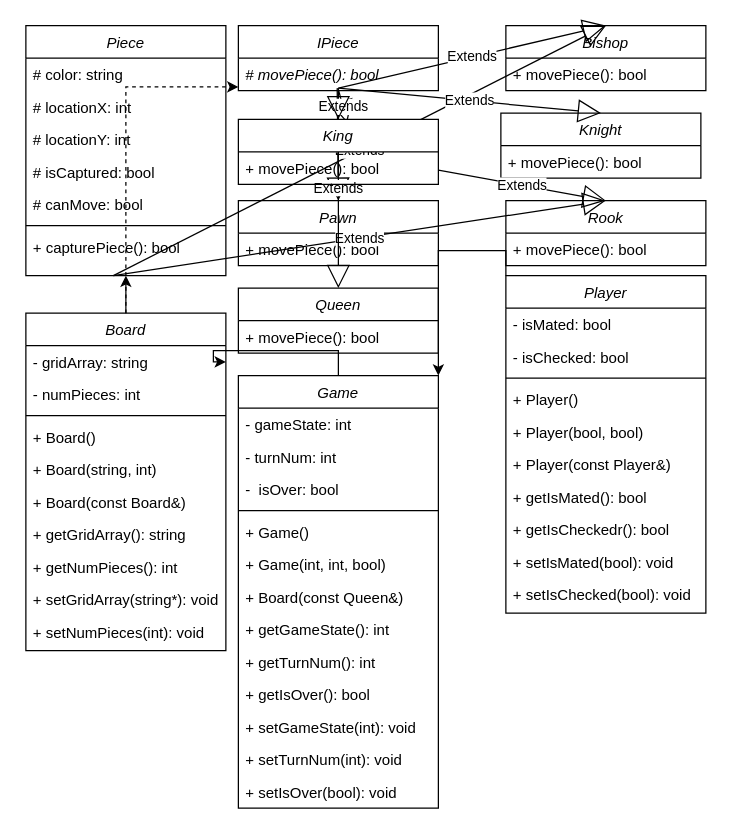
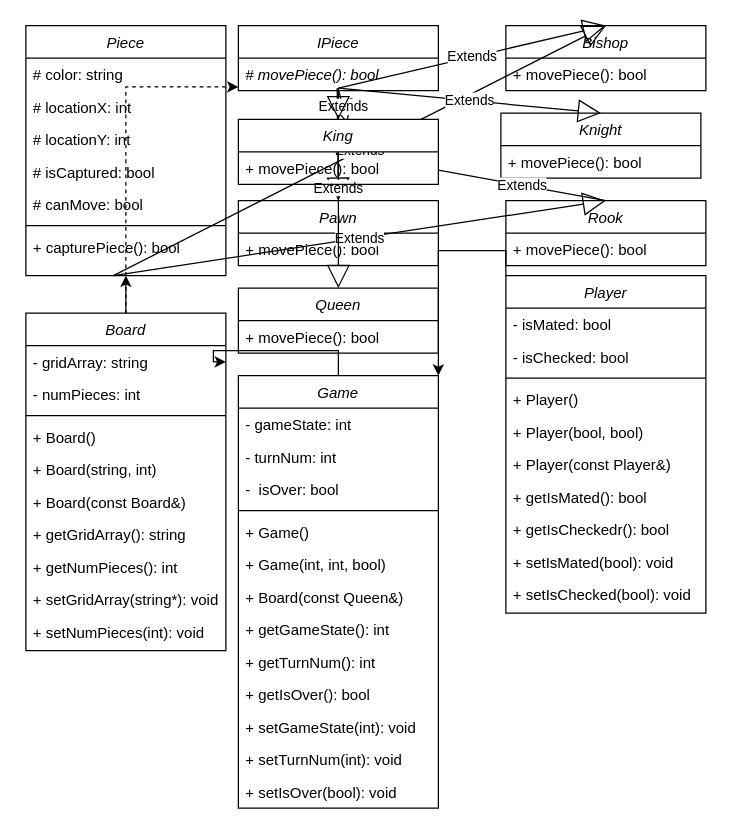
  <mxCell id="0" />
  <mxCell id="1" parent="0" />
  <mxCell id="2" style="edgeStyle=orthogonalEdgeStyle;rounded=0;orthogonalLoop=1;jettySize=auto;html=1;exitX=0.5;exitY=0;exitDx=0;exitDy=0;entryX=0.5;entryY=1;entryDx=0;entryDy=0;" edge="1" parent="1" source="3" target="34"><mxGeometry relative="1" as="geometry" /></mxCell>
  <mxCell id="3" value="Board" style="swimlane;fontStyle=2;align=center;verticalAlign=top;childLayout=stackLayout;horizontal=1;startSize=26;horizontalStack=0;resizeParent=1;resizeLast=0;collapsible=1;marginBottom=0;rounded=0;shadow=0;strokeWidth=1;" parent="1" vertex="1"><mxGeometry x="20" y="250" width="160" height="270" as="geometry"><mxRectangle x="230" y="140" width="160" height="26" as="alternateBounds" /></mxGeometry></mxCell>
  <mxCell id="4" value="- gridArray: string" style="text;align=left;verticalAlign=top;spacingLeft=4;spacingRight=4;overflow=hidden;rotatable=0;points=[[0,0.5],[1,0.5]];portConstraint=eastwest;" parent="3" vertex="1"><mxGeometry y="26" width="160" height="26" as="geometry" /></mxCell>
  <mxCell id="5" value="- numPieces: int" style="text;align=left;verticalAlign=top;spacingLeft=4;spacingRight=4;overflow=hidden;rotatable=0;points=[[0,0.5],[1,0.5]];portConstraint=eastwest;" vertex="1" parent="3"><mxGeometry y="52" width="160" height="26" as="geometry" /></mxCell>
  <mxCell id="6" value="" style="line;html=1;strokeWidth=1;align=left;verticalAlign=middle;spacingTop=-1;spacingLeft=3;spacingRight=3;rotatable=0;labelPosition=right;points=[];portConstraint=eastwest;" vertex="1" parent="3"><mxGeometry y="78" width="160" height="8" as="geometry" /></mxCell>
  <mxCell id="7" value="+ Board()" style="text;align=left;verticalAlign=top;spacingLeft=4;spacingRight=4;overflow=hidden;rotatable=0;points=[[0,0.5],[1,0.5]];portConstraint=eastwest;rounded=0;shadow=0;html=0;" vertex="1" parent="3"><mxGeometry y="86" width="160" height="26" as="geometry" /></mxCell>
  <mxCell id="8" value="+ Board(string, int)" style="text;align=left;verticalAlign=top;spacingLeft=4;spacingRight=4;overflow=hidden;rotatable=0;points=[[0,0.5],[1,0.5]];portConstraint=eastwest;rounded=0;shadow=0;html=0;" vertex="1" parent="3"><mxGeometry y="112" width="160" height="26" as="geometry" /></mxCell>
  <mxCell id="9" value="+ Board(const Board&amp;)" style="text;align=left;verticalAlign=top;spacingLeft=4;spacingRight=4;overflow=hidden;rotatable=0;points=[[0,0.5],[1,0.5]];portConstraint=eastwest;rounded=0;shadow=0;html=0;" vertex="1" parent="3"><mxGeometry y="138" width="160" height="26" as="geometry" /></mxCell>
  <mxCell id="10" value="+ getGridArray(): string" style="text;align=left;verticalAlign=top;spacingLeft=4;spacingRight=4;overflow=hidden;rotatable=0;points=[[0,0.5],[1,0.5]];portConstraint=eastwest;rounded=0;shadow=0;html=0;" vertex="1" parent="3"><mxGeometry y="164" width="160" height="26" as="geometry" /></mxCell>
  <mxCell id="11" value="+ getNumPieces(): int" style="text;align=left;verticalAlign=top;spacingLeft=4;spacingRight=4;overflow=hidden;rotatable=0;points=[[0,0.5],[1,0.5]];portConstraint=eastwest;rounded=0;shadow=0;html=0;" vertex="1" parent="3"><mxGeometry y="190" width="160" height="26" as="geometry" /></mxCell>
  <mxCell id="12" value="+ setGridArray(string*): void" style="text;align=left;verticalAlign=top;spacingLeft=4;spacingRight=4;overflow=hidden;rotatable=0;points=[[0,0.5],[1,0.5]];portConstraint=eastwest;rounded=0;shadow=0;html=0;" vertex="1" parent="3"><mxGeometry y="216" width="160" height="26" as="geometry" /></mxCell>
  <mxCell id="13" value="+ setNumPieces(int): void" style="text;align=left;verticalAlign=top;spacingLeft=4;spacingRight=4;overflow=hidden;rotatable=0;points=[[0,0.5],[1,0.5]];portConstraint=eastwest;rounded=0;shadow=0;html=0;" vertex="1" parent="3"><mxGeometry y="242" width="160" height="26" as="geometry" /></mxCell>
  <mxCell id="14" value="IPiece" style="swimlane;fontStyle=2;align=center;verticalAlign=top;childLayout=stackLayout;horizontal=1;startSize=26;horizontalStack=0;resizeParent=1;resizeLast=0;collapsible=1;marginBottom=0;rounded=0;shadow=0;strokeWidth=1;" vertex="1" parent="1"><mxGeometry x="190" y="20" width="160" height="52" as="geometry"><mxRectangle x="230" y="140" width="160" height="26" as="alternateBounds" /></mxGeometry></mxCell>
  <mxCell id="15" value="# movePiece(): bool" style="text;align=left;verticalAlign=top;spacingLeft=4;spacingRight=4;overflow=hidden;rotatable=0;points=[[0,0.5],[1,0.5]];portConstraint=eastwest;fontStyle=2" vertex="1" parent="14"><mxGeometry y="26" width="160" height="26" as="geometry" /></mxCell>
  <mxCell id="16" value="Pawn" style="swimlane;fontStyle=2;align=center;verticalAlign=top;childLayout=stackLayout;horizontal=1;startSize=26;horizontalStack=0;resizeParent=1;resizeLast=0;collapsible=1;marginBottom=0;rounded=0;shadow=0;strokeWidth=1;" vertex="1" parent="1"><mxGeometry x="190" y="160" width="160" height="52" as="geometry"><mxRectangle x="230" y="140" width="160" height="26" as="alternateBounds" /></mxGeometry></mxCell>
  <mxCell id="17" value="+ movePiece(): bool" style="text;align=left;verticalAlign=top;spacingLeft=4;spacingRight=4;overflow=hidden;rotatable=0;points=[[0,0.5],[1,0.5]];portConstraint=eastwest;fontStyle=0" vertex="1" parent="16"><mxGeometry y="26" width="160" height="26" as="geometry" /></mxCell>
  <mxCell id="18" value="Rook" style="swimlane;fontStyle=2;align=center;verticalAlign=top;childLayout=stackLayout;horizontal=1;startSize=26;horizontalStack=0;resizeParent=1;resizeLast=0;collapsible=1;marginBottom=0;rounded=0;shadow=0;strokeWidth=1;" vertex="1" parent="1"><mxGeometry x="404" y="160" width="160" height="52" as="geometry"><mxRectangle x="230" y="140" width="160" height="26" as="alternateBounds" /></mxGeometry></mxCell>
  <mxCell id="19" value="+ movePiece(): bool" style="text;align=left;verticalAlign=top;spacingLeft=4;spacingRight=4;overflow=hidden;rotatable=0;points=[[0,0.5],[1,0.5]];portConstraint=eastwest;fontStyle=0" vertex="1" parent="18"><mxGeometry y="26" width="160" height="26" as="geometry" /></mxCell>
  <mxCell id="20" value="Knight" style="swimlane;fontStyle=2;align=center;verticalAlign=top;childLayout=stackLayout;horizontal=1;startSize=26;horizontalStack=0;resizeParent=1;resizeLast=0;collapsible=1;marginBottom=0;rounded=0;shadow=0;strokeWidth=1;" vertex="1" parent="1"><mxGeometry x="400" y="90" width="160" height="52" as="geometry"><mxRectangle x="230" y="140" width="160" height="26" as="alternateBounds" /></mxGeometry></mxCell>
  <mxCell id="21" value="+ movePiece(): bool" style="text;align=left;verticalAlign=top;spacingLeft=4;spacingRight=4;overflow=hidden;rotatable=0;points=[[0,0.5],[1,0.5]];portConstraint=eastwest;fontStyle=0" vertex="1" parent="20"><mxGeometry y="26" width="160" height="26" as="geometry" /></mxCell>
  <mxCell id="22" value="Bishop" style="swimlane;fontStyle=2;align=center;verticalAlign=top;childLayout=stackLayout;horizontal=1;startSize=26;horizontalStack=0;resizeParent=1;resizeLast=0;collapsible=1;marginBottom=0;rounded=0;shadow=0;strokeWidth=1;" vertex="1" parent="1"><mxGeometry x="404" y="20" width="160" height="52" as="geometry"><mxRectangle x="230" y="140" width="160" height="26" as="alternateBounds" /></mxGeometry></mxCell>
  <mxCell id="23" value="+ movePiece(): bool" style="text;align=left;verticalAlign=top;spacingLeft=4;spacingRight=4;overflow=hidden;rotatable=0;points=[[0,0.5],[1,0.5]];portConstraint=eastwest;fontStyle=0" vertex="1" parent="22"><mxGeometry y="26" width="160" height="26" as="geometry" /></mxCell>
  <mxCell id="24" value="Queen" style="swimlane;fontStyle=2;align=center;verticalAlign=top;childLayout=stackLayout;horizontal=1;startSize=26;horizontalStack=0;resizeParent=1;resizeLast=0;collapsible=1;marginBottom=0;rounded=0;shadow=0;strokeWidth=1;" vertex="1" parent="1"><mxGeometry x="190" y="230" width="160" height="52" as="geometry"><mxRectangle x="230" y="140" width="160" height="26" as="alternateBounds" /></mxGeometry></mxCell>
  <mxCell id="25" value="+ movePiece(): bool" style="text;align=left;verticalAlign=top;spacingLeft=4;spacingRight=4;overflow=hidden;rotatable=0;points=[[0,0.5],[1,0.5]];portConstraint=eastwest;fontStyle=0" vertex="1" parent="24"><mxGeometry y="26" width="160" height="26" as="geometry" /></mxCell>
  <mxCell id="26" value="Extends" style="endArrow=block;endSize=16;endFill=0;html=1;rounded=0;entryX=0.5;entryY=0;entryDx=0;entryDy=0;" edge="1" parent="1" target="18"><mxGeometry width="160" relative="1" as="geometry"><mxPoint x="90" y="220" as="sourcePoint" /><mxPoint x="100" y="260" as="targetPoint" /></mxGeometry></mxCell>
  <mxCell id="27" value="Extends" style="endArrow=block;endSize=16;endFill=0;html=1;rounded=0;entryX=0.5;entryY=0;entryDx=0;entryDy=0;" edge="1" parent="1" target="22"><mxGeometry width="160" relative="1" as="geometry"><mxPoint x="90" y="220" as="sourcePoint" /><mxPoint x="440" y="270" as="targetPoint" /></mxGeometry></mxCell>
  <mxCell id="28" value="Extends" style="endArrow=block;endSize=16;endFill=0;html=1;rounded=0;exitX=0.494;exitY=0.923;exitDx=0;exitDy=0;exitPerimeter=0;entryX=0.5;entryY=0;entryDx=0;entryDy=0;" edge="1" parent="1" source="15" target="16"><mxGeometry width="160" relative="1" as="geometry"><mxPoint x="100" y="230" as="sourcePoint" /><mxPoint x="90" y="260" as="targetPoint" /></mxGeometry></mxCell>
- <mxCell id="29" value="Extends" style="endArrow=block;endSize=16;endFill=0;html=1;rounded=0;entryX=0.5;entryY=0;entryDx=0;entryDy=0;" edge="1" parent="1" source="43" target="18"><mxGeometry width="160" relative="1" as="geometry"><mxPoint x="270" y="70" as="sourcePoint" /><mxPoint x="100" y="270" as="targetPoint" /></mxGeometry></mxCell>
+ <mxCell id="29" value="Extends" style="endArrow=none;endSize=16;endFill=0;html=1;rounded=0;entryX=0.5;entryY=0;entryDx=0;entryDy=0;" edge="1" parent="1" source="43" target="18"><mxGeometry width="160" relative="1" as="geometry"><mxPoint x="270" y="70" as="sourcePoint" /><mxPoint x="100" y="270" as="targetPoint" /></mxGeometry></mxCell>
  <mxCell id="30" value="Extends" style="endArrow=block;endSize=16;endFill=0;html=1;rounded=0;entryX=0.5;entryY=0;entryDx=0;entryDy=0;" edge="1" parent="1" target="20"><mxGeometry width="160" relative="1" as="geometry"><mxPoint x="270" y="70" as="sourcePoint" /><mxPoint x="270" y="270" as="targetPoint" /></mxGeometry></mxCell>
  <mxCell id="31" value="Extends" style="endArrow=block;endSize=16;endFill=0;html=1;rounded=0;entryX=0.5;entryY=0;entryDx=0;entryDy=0;" edge="1" parent="1" target="22"><mxGeometry width="160" relative="1" as="geometry"><mxPoint x="270" y="70" as="sourcePoint" /><mxPoint x="440" y="270" as="targetPoint" /></mxGeometry></mxCell>
  <mxCell id="32" value="Extends" style="endArrow=block;endSize=16;endFill=0;html=1;rounded=0;entryX=0.5;entryY=0;entryDx=0;entryDy=0;" edge="1" parent="1" target="24"><mxGeometry width="160" relative="1" as="geometry"><mxPoint x="270" y="70" as="sourcePoint" /><mxPoint x="620" y="270" as="targetPoint" /></mxGeometry></mxCell>
  <mxCell id="33" value="Extends" style="endArrow=block;endSize=16;endFill=0;html=1;rounded=0;entryX=0.544;entryY=0.058;entryDx=0;entryDy=0;exitX=0.5;exitY=0.962;exitDx=0;exitDy=0;exitPerimeter=0;entryPerimeter=0;" edge="1" parent="1" source="15" target="43"><mxGeometry width="160" relative="1" as="geometry"><mxPoint x="280" y="80" as="sourcePoint" /><mxPoint x="100" y="340" as="targetPoint" /></mxGeometry></mxCell>
  <mxCell id="34" value="Piece" style="swimlane;fontStyle=2;align=center;verticalAlign=top;childLayout=stackLayout;horizontal=1;startSize=26;horizontalStack=0;resizeParent=1;resizeLast=0;collapsible=1;marginBottom=0;rounded=0;shadow=0;strokeWidth=1;" vertex="1" parent="1"><mxGeometry x="20" y="20" width="160" height="200" as="geometry"><mxRectangle x="230" y="140" width="160" height="26" as="alternateBounds" /></mxGeometry></mxCell>
  <mxCell id="35" value="# color: string" style="text;align=left;verticalAlign=top;spacingLeft=4;spacingRight=4;overflow=hidden;rotatable=0;points=[[0,0.5],[1,0.5]];portConstraint=eastwest;" vertex="1" parent="34"><mxGeometry y="26" width="160" height="26" as="geometry" /></mxCell>
  <mxCell id="36" value="# locationX: int" style="text;align=left;verticalAlign=top;spacingLeft=4;spacingRight=4;overflow=hidden;rotatable=0;points=[[0,0.5],[1,0.5]];portConstraint=eastwest;rounded=0;shadow=0;html=0;" vertex="1" parent="34"><mxGeometry y="52" width="160" height="26" as="geometry" /></mxCell>
  <mxCell id="37" value="# locationY: int" style="text;align=left;verticalAlign=top;spacingLeft=4;spacingRight=4;overflow=hidden;rotatable=0;points=[[0,0.5],[1,0.5]];portConstraint=eastwest;rounded=0;shadow=0;html=0;" vertex="1" parent="34"><mxGeometry y="78" width="160" height="26" as="geometry" /></mxCell>
  <mxCell id="38" value="# isCaptured: bool" style="text;align=left;verticalAlign=top;spacingLeft=4;spacingRight=4;overflow=hidden;rotatable=0;points=[[0,0.5],[1,0.5]];portConstraint=eastwest;rounded=0;shadow=0;html=0;" vertex="1" parent="34"><mxGeometry y="104" width="160" height="26" as="geometry" /></mxCell>
  <mxCell id="39" value="# canMove: bool" style="text;align=left;verticalAlign=top;spacingLeft=4;spacingRight=4;overflow=hidden;rotatable=0;points=[[0,0.5],[1,0.5]];portConstraint=eastwest;rounded=0;shadow=0;html=0;" vertex="1" parent="34"><mxGeometry y="130" width="160" height="26" as="geometry" /></mxCell>
  <mxCell id="40" value="" style="line;html=1;strokeWidth=1;align=left;verticalAlign=middle;spacingTop=-1;spacingLeft=3;spacingRight=3;rotatable=0;labelPosition=right;points=[];portConstraint=eastwest;" vertex="1" parent="34"><mxGeometry y="156" width="160" height="8" as="geometry" /></mxCell>
  <mxCell id="41" value="+ capturePiece(): bool" style="text;align=left;verticalAlign=top;spacingLeft=4;spacingRight=4;overflow=hidden;rotatable=0;points=[[0,0.5],[1,0.5]];portConstraint=eastwest;rounded=0;shadow=0;html=0;" vertex="1" parent="34"><mxGeometry y="164" width="160" height="26" as="geometry" /></mxCell>
  <mxCell id="42" value="" style="endArrow=block;endSize=16;endFill=0;html=1;rounded=0;entryX=0.5;entryY=0;entryDx=0;entryDy=0;" edge="1" parent="1" target="43"><mxGeometry width="160" relative="1" as="geometry"><mxPoint x="270" y="70" as="sourcePoint" /><mxPoint x="484" y="160" as="targetPoint" /></mxGeometry></mxCell>
  <mxCell id="43" value="King" style="swimlane;fontStyle=2;align=center;verticalAlign=top;childLayout=stackLayout;horizontal=1;startSize=26;horizontalStack=0;resizeParent=1;resizeLast=0;collapsible=1;marginBottom=0;rounded=0;shadow=0;strokeWidth=1;" vertex="1" parent="1"><mxGeometry x="190" y="95" width="160" height="52" as="geometry"><mxRectangle x="230" y="140" width="160" height="26" as="alternateBounds" /></mxGeometry></mxCell>
  <mxCell id="44" value="+ movePiece(): bool" style="text;align=left;verticalAlign=top;spacingLeft=4;spacingRight=4;overflow=hidden;rotatable=0;points=[[0,0.5],[1,0.5]];portConstraint=eastwest;fontStyle=0" vertex="1" parent="43"><mxGeometry y="26" width="160" height="26" as="geometry" /></mxCell>
  <mxCell id="45" style="edgeStyle=orthogonalEdgeStyle;rounded=0;orthogonalLoop=1;jettySize=auto;html=1;exitX=0.5;exitY=0;exitDx=0;exitDy=0;entryX=0;entryY=0.885;entryDx=0;entryDy=0;entryPerimeter=0;dashed=1;" edge="1" parent="1" source="3" target="15"><mxGeometry relative="1" as="geometry" /></mxCell>
  <mxCell id="46" style="edgeStyle=orthogonalEdgeStyle;rounded=0;orthogonalLoop=1;jettySize=auto;html=1;exitX=0.5;exitY=0;exitDx=0;exitDy=0;entryX=1;entryY=0.5;entryDx=0;entryDy=0;" edge="1" parent="1" source="47" target="4"><mxGeometry relative="1" as="geometry" /></mxCell>
  <mxCell id="47" value="Game" style="swimlane;fontStyle=2;align=center;verticalAlign=top;childLayout=stackLayout;horizontal=1;startSize=26;horizontalStack=0;resizeParent=1;resizeLast=0;collapsible=1;marginBottom=0;rounded=0;shadow=0;strokeWidth=1;" vertex="1" parent="1"><mxGeometry x="190" y="300" width="160" height="346" as="geometry"><mxRectangle x="230" y="140" width="160" height="26" as="alternateBounds" /></mxGeometry></mxCell>
  <mxCell id="48" value="- gameState: int" style="text;align=left;verticalAlign=top;spacingLeft=4;spacingRight=4;overflow=hidden;rotatable=0;points=[[0,0.5],[1,0.5]];portConstraint=eastwest;" vertex="1" parent="47"><mxGeometry y="26" width="160" height="26" as="geometry" /></mxCell>
  <mxCell id="49" value="- turnNum: int" style="text;align=left;verticalAlign=top;spacingLeft=4;spacingRight=4;overflow=hidden;rotatable=0;points=[[0,0.5],[1,0.5]];portConstraint=eastwest;" vertex="1" parent="47"><mxGeometry y="52" width="160" height="26" as="geometry" /></mxCell>
  <mxCell id="50" value="-  isOver: bool" style="text;align=left;verticalAlign=top;spacingLeft=4;spacingRight=4;overflow=hidden;rotatable=0;points=[[0,0.5],[1,0.5]];portConstraint=eastwest;" vertex="1" parent="47"><mxGeometry y="78" width="160" height="26" as="geometry" /></mxCell>
  <mxCell id="51" value="" style="line;html=1;strokeWidth=1;align=left;verticalAlign=middle;spacingTop=-1;spacingLeft=3;spacingRight=3;rotatable=0;labelPosition=right;points=[];portConstraint=eastwest;" vertex="1" parent="47"><mxGeometry y="104" width="160" height="8" as="geometry" /></mxCell>
  <mxCell id="52" value="+ Game()" style="text;align=left;verticalAlign=top;spacingLeft=4;spacingRight=4;overflow=hidden;rotatable=0;points=[[0,0.5],[1,0.5]];portConstraint=eastwest;rounded=0;shadow=0;html=0;" vertex="1" parent="47"><mxGeometry y="112" width="160" height="26" as="geometry" /></mxCell>
  <mxCell id="53" value="+ Game(int, int, bool)" style="text;align=left;verticalAlign=top;spacingLeft=4;spacingRight=4;overflow=hidden;rotatable=0;points=[[0,0.5],[1,0.5]];portConstraint=eastwest;rounded=0;shadow=0;html=0;" vertex="1" parent="47"><mxGeometry y="138" width="160" height="26" as="geometry" /></mxCell>
  <mxCell id="54" value="+ Board(const Queen&amp;)" style="text;align=left;verticalAlign=top;spacingLeft=4;spacingRight=4;overflow=hidden;rotatable=0;points=[[0,0.5],[1,0.5]];portConstraint=eastwest;rounded=0;shadow=0;html=0;" vertex="1" parent="47"><mxGeometry y="164" width="160" height="26" as="geometry" /></mxCell>
  <mxCell id="55" value="+ getGameState(): int" style="text;align=left;verticalAlign=top;spacingLeft=4;spacingRight=4;overflow=hidden;rotatable=0;points=[[0,0.5],[1,0.5]];portConstraint=eastwest;rounded=0;shadow=0;html=0;" vertex="1" parent="47"><mxGeometry y="190" width="160" height="26" as="geometry" /></mxCell>
  <mxCell id="56" value="+ getTurnNum(): int" style="text;align=left;verticalAlign=top;spacingLeft=4;spacingRight=4;overflow=hidden;rotatable=0;points=[[0,0.5],[1,0.5]];portConstraint=eastwest;rounded=0;shadow=0;html=0;" vertex="1" parent="47"><mxGeometry y="216" width="160" height="26" as="geometry" /></mxCell>
  <mxCell id="57" value="+ getIsOver(): bool" style="text;align=left;verticalAlign=top;spacingLeft=4;spacingRight=4;overflow=hidden;rotatable=0;points=[[0,0.5],[1,0.5]];portConstraint=eastwest;rounded=0;shadow=0;html=0;" vertex="1" parent="47"><mxGeometry y="242" width="160" height="26" as="geometry" /></mxCell>
  <mxCell id="58" value="+ setGameState(int): void" style="text;align=left;verticalAlign=top;spacingLeft=4;spacingRight=4;overflow=hidden;rotatable=0;points=[[0,0.5],[1,0.5]];portConstraint=eastwest;rounded=0;shadow=0;html=0;" vertex="1" parent="47"><mxGeometry y="268" width="160" height="26" as="geometry" /></mxCell>
  <mxCell id="59" value="+ setTurnNum(int): void" style="text;align=left;verticalAlign=top;spacingLeft=4;spacingRight=4;overflow=hidden;rotatable=0;points=[[0,0.5],[1,0.5]];portConstraint=eastwest;rounded=0;shadow=0;html=0;" vertex="1" parent="47"><mxGeometry y="294" width="160" height="26" as="geometry" /></mxCell>
  <mxCell id="60" value="+ setIsOver(bool): void" style="text;align=left;verticalAlign=top;spacingLeft=4;spacingRight=4;overflow=hidden;rotatable=0;points=[[0,0.5],[1,0.5]];portConstraint=eastwest;rounded=0;shadow=0;html=0;" vertex="1" parent="47"><mxGeometry y="320" width="160" height="26" as="geometry" /></mxCell>
  <mxCell id="61" style="edgeStyle=orthogonalEdgeStyle;rounded=0;orthogonalLoop=1;jettySize=auto;html=1;exitX=0;exitY=0;exitDx=0;exitDy=0;entryX=1;entryY=0;entryDx=0;entryDy=0;" edge="1" parent="1" source="62" target="47"><mxGeometry relative="1" as="geometry" /></mxCell>
  <mxCell id="62" value="Player" style="swimlane;fontStyle=2;align=center;verticalAlign=top;childLayout=stackLayout;horizontal=1;startSize=26;horizontalStack=0;resizeParent=1;resizeLast=0;collapsible=1;marginBottom=0;rounded=0;shadow=0;strokeWidth=1;" vertex="1" parent="1"><mxGeometry x="404" y="220" width="160" height="270" as="geometry"><mxRectangle x="230" y="140" width="160" height="26" as="alternateBounds" /></mxGeometry></mxCell>
  <mxCell id="63" value="- isMated: bool" style="text;align=left;verticalAlign=top;spacingLeft=4;spacingRight=4;overflow=hidden;rotatable=0;points=[[0,0.5],[1,0.5]];portConstraint=eastwest;" vertex="1" parent="62"><mxGeometry y="26" width="160" height="26" as="geometry" /></mxCell>
  <mxCell id="64" value="- isChecked: bool" style="text;align=left;verticalAlign=top;spacingLeft=4;spacingRight=4;overflow=hidden;rotatable=0;points=[[0,0.5],[1,0.5]];portConstraint=eastwest;" vertex="1" parent="62"><mxGeometry y="52" width="160" height="26" as="geometry" /></mxCell>
  <mxCell id="65" value="" style="line;html=1;strokeWidth=1;align=left;verticalAlign=middle;spacingTop=-1;spacingLeft=3;spacingRight=3;rotatable=0;labelPosition=right;points=[];portConstraint=eastwest;" vertex="1" parent="62"><mxGeometry y="78" width="160" height="8" as="geometry" /></mxCell>
  <mxCell id="66" value="+ Player()" style="text;align=left;verticalAlign=top;spacingLeft=4;spacingRight=4;overflow=hidden;rotatable=0;points=[[0,0.5],[1,0.5]];portConstraint=eastwest;rounded=0;shadow=0;html=0;" vertex="1" parent="62"><mxGeometry y="86" width="160" height="26" as="geometry" /></mxCell>
  <mxCell id="67" value="+ Player(bool, bool)" style="text;align=left;verticalAlign=top;spacingLeft=4;spacingRight=4;overflow=hidden;rotatable=0;points=[[0,0.5],[1,0.5]];portConstraint=eastwest;rounded=0;shadow=0;html=0;" vertex="1" parent="62"><mxGeometry y="112" width="160" height="26" as="geometry" /></mxCell>
  <mxCell id="68" value="+ Player(const Player&amp;)" style="text;align=left;verticalAlign=top;spacingLeft=4;spacingRight=4;overflow=hidden;rotatable=0;points=[[0,0.5],[1,0.5]];portConstraint=eastwest;rounded=0;shadow=0;html=0;" vertex="1" parent="62"><mxGeometry y="138" width="160" height="26" as="geometry" /></mxCell>
  <mxCell id="69" value="+ getIsMated(): bool" style="text;align=left;verticalAlign=top;spacingLeft=4;spacingRight=4;overflow=hidden;rotatable=0;points=[[0,0.5],[1,0.5]];portConstraint=eastwest;rounded=0;shadow=0;html=0;" vertex="1" parent="62"><mxGeometry y="164" width="160" height="26" as="geometry" /></mxCell>
  <mxCell id="70" value="+ getIsCheckedr(): bool" style="text;align=left;verticalAlign=top;spacingLeft=4;spacingRight=4;overflow=hidden;rotatable=0;points=[[0,0.5],[1,0.5]];portConstraint=eastwest;rounded=0;shadow=0;html=0;" vertex="1" parent="62"><mxGeometry y="190" width="160" height="26" as="geometry" /></mxCell>
  <mxCell id="71" value="+ setIsMated(bool): void" style="text;align=left;verticalAlign=top;spacingLeft=4;spacingRight=4;overflow=hidden;rotatable=0;points=[[0,0.5],[1,0.5]];portConstraint=eastwest;rounded=0;shadow=0;html=0;" vertex="1" parent="62"><mxGeometry y="216" width="160" height="26" as="geometry" /></mxCell>
  <mxCell id="72" value="+ setIsChecked(bool): void" style="text;align=left;verticalAlign=top;spacingLeft=4;spacingRight=4;overflow=hidden;rotatable=0;points=[[0,0.5],[1,0.5]];portConstraint=eastwest;rounded=0;shadow=0;html=0;" vertex="1" parent="62"><mxGeometry y="242" width="160" height="26" as="geometry" /></mxCell>
